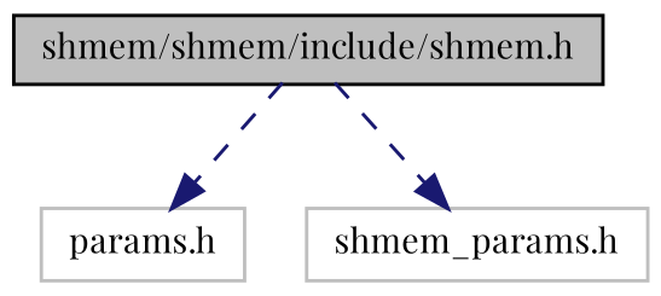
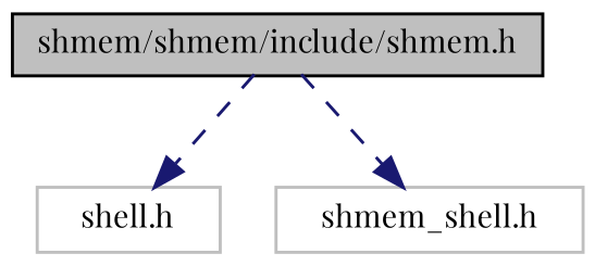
  digraph {
    fontname="Playfair Display"
    node [color=grey75 fontname="Playfair Display" fontsize=10 shape=record]
    edge [color=midnightblue fontname="Playfair Display" fontsize=10 labelfontname=Helvetica labelfontsize=10 style=dashed]
    n1 [color=black fillcolor=grey75 fontcolor=black height=0.2 label="shmem/shmem/include/shmem.h" style=filled width=0.4]
-   n2 [height=0.2 label="params.h" width=0.4]
-   n3 [height=0.2 label="shmem_params.h" width=0.4]
+   n2 [height=0.2 label="shell.h" width=0.4]
+   n3 [height=0.2 label="shmem_shell.h" width=0.4]
    n1 -> n2
    n1 -> n3
  }
